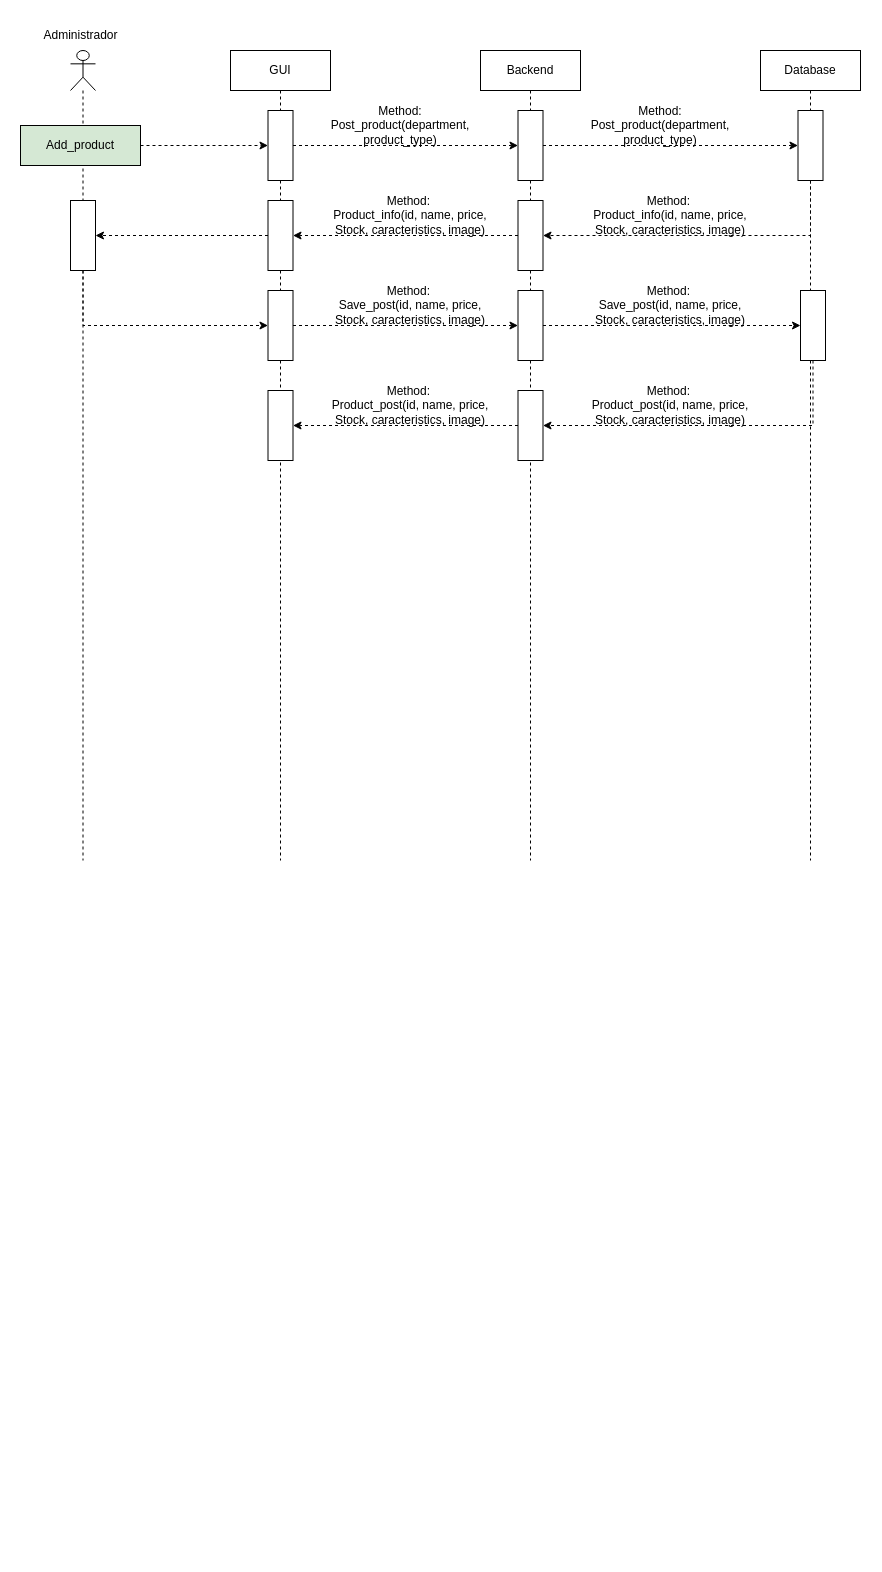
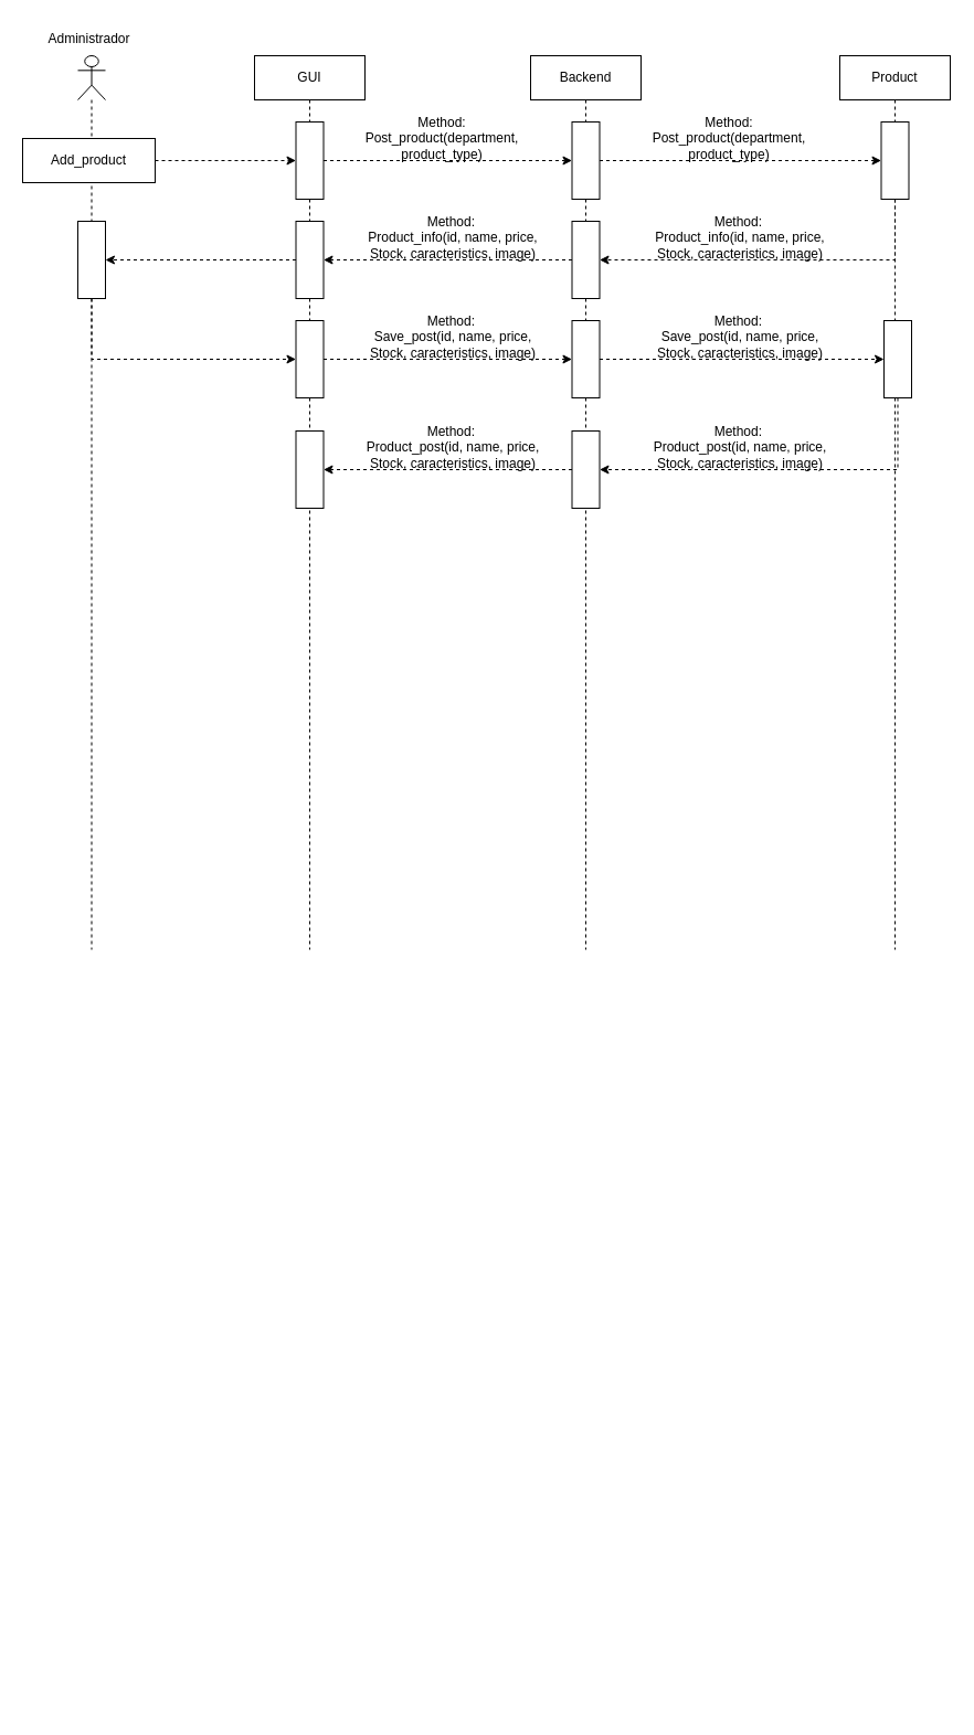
  <mxCell id="0" />
  <mxCell id="1" parent="0" />
  <mxCell id="2" value="Administrador" style="text;html=1;align=center;verticalAlign=middle;resizable=0;points=[];autosize=1;strokeColor=none;fillColor=none;labelBackgroundColor=none;" parent="1" vertex="1"><mxGeometry x="30" y="20" width="100" height="30" as="geometry" /></mxCell>
  <mxCell id="3" value="" style="endArrow=classic;html=1;rounded=0;exitX=1;exitY=0.5;exitDx=0;exitDy=0;labelBackgroundColor=none;fontColor=default;dashed=1;" parent="1" source="20" target="8" edge="1"><mxGeometry width="50" height="50" relative="1" as="geometry"><mxPoint x="570" y="645" as="sourcePoint" /><mxPoint x="220" y="150" as="targetPoint" /></mxGeometry></mxCell>
  <mxCell id="4" style="edgeStyle=orthogonalEdgeStyle;rounded=0;orthogonalLoop=1;jettySize=auto;html=1;exitX=0.5;exitY=1;exitDx=0;exitDy=0;labelBackgroundColor=none;fontColor=default;" parent="1" edge="1"><mxGeometry relative="1" as="geometry"><mxPoint x="110" y="1550" as="sourcePoint" /><mxPoint x="110" y="1550" as="targetPoint" /></mxGeometry></mxCell>
  <mxCell id="5" value="" style="shape=umlLifeline;perimeter=lifelinePerimeter;whiteSpace=wrap;html=1;container=1;dropTarget=0;collapsible=0;recursiveResize=0;outlineConnect=0;portConstraint=eastwest;newEdgeStyle={&quot;curved&quot;:0,&quot;rounded&quot;:0};participant=umlActor;" parent="1" vertex="1"><mxGeometry x="70" y="50" width="25" height="810" as="geometry" /></mxCell>
  <mxCell id="6" value="" style="html=1;points=[[0,0,0,0,5],[0,1,0,0,-5],[1,0,0,0,5],[1,1,0,0,-5]];perimeter=orthogonalPerimeter;outlineConnect=0;targetShapes=umlLifeline;portConstraint=eastwest;newEdgeStyle={&quot;curved&quot;:0,&quot;rounded&quot;:0};" vertex="1" parent="5"><mxGeometry y="150" width="25" height="70" as="geometry" /></mxCell>
  <mxCell id="7" value="GUI" style="shape=umlLifeline;perimeter=lifelinePerimeter;whiteSpace=wrap;html=1;container=1;dropTarget=0;collapsible=0;recursiveResize=0;outlineConnect=0;portConstraint=eastwest;newEdgeStyle={&quot;curved&quot;:0,&quot;rounded&quot;:0};" parent="1" vertex="1"><mxGeometry x="230" y="50" width="100" height="810" as="geometry" /></mxCell>
  <mxCell id="8" value="" style="html=1;points=[[0,0,0,0,5],[0,1,0,0,-5],[1,0,0,0,5],[1,1,0,0,-5]];perimeter=orthogonalPerimeter;outlineConnect=0;targetShapes=umlLifeline;portConstraint=eastwest;newEdgeStyle={&quot;curved&quot;:0,&quot;rounded&quot;:0};" parent="7" vertex="1"><mxGeometry x="37.5" y="60" width="25" height="70" as="geometry" /></mxCell>
  <mxCell id="9" value="" style="html=1;points=[[0,0,0,0,5],[0,1,0,0,-5],[1,0,0,0,5],[1,1,0,0,-5]];perimeter=orthogonalPerimeter;outlineConnect=0;targetShapes=umlLifeline;portConstraint=eastwest;newEdgeStyle={&quot;curved&quot;:0,&quot;rounded&quot;:0};" parent="7" vertex="1"><mxGeometry x="37.5" y="150" width="25" height="70" as="geometry" /></mxCell>
  <mxCell id="10" value="" style="html=1;points=[[0,0,0,0,5],[0,1,0,0,-5],[1,0,0,0,5],[1,1,0,0,-5]];perimeter=orthogonalPerimeter;outlineConnect=0;targetShapes=umlLifeline;portConstraint=eastwest;newEdgeStyle={&quot;curved&quot;:0,&quot;rounded&quot;:0};" vertex="1" parent="7"><mxGeometry x="37.5" y="240" width="25" height="70" as="geometry" /></mxCell>
  <mxCell id="11" value="" style="html=1;points=[[0,0,0,0,5],[0,1,0,0,-5],[1,0,0,0,5],[1,1,0,0,-5]];perimeter=orthogonalPerimeter;outlineConnect=0;targetShapes=umlLifeline;portConstraint=eastwest;newEdgeStyle={&quot;curved&quot;:0,&quot;rounded&quot;:0};" vertex="1" parent="7"><mxGeometry x="37.5" y="340" width="25" height="70" as="geometry" /></mxCell>
  <mxCell id="12" value="Backend" style="shape=umlLifeline;perimeter=lifelinePerimeter;whiteSpace=wrap;html=1;container=1;dropTarget=0;collapsible=0;recursiveResize=0;outlineConnect=0;portConstraint=eastwest;newEdgeStyle={&quot;curved&quot;:0,&quot;rounded&quot;:0};" parent="1" vertex="1"><mxGeometry x="480" y="50" width="100" height="810" as="geometry" /></mxCell>
  <mxCell id="13" value="" style="html=1;points=[[0,0,0,0,5],[0,1,0,0,-5],[1,0,0,0,5],[1,1,0,0,-5]];perimeter=orthogonalPerimeter;outlineConnect=0;targetShapes=umlLifeline;portConstraint=eastwest;newEdgeStyle={&quot;curved&quot;:0,&quot;rounded&quot;:0};" parent="12" vertex="1"><mxGeometry x="37.5" y="60" width="25" height="70" as="geometry" /></mxCell>
  <mxCell id="14" value="" style="html=1;points=[[0,0,0,0,5],[0,1,0,0,-5],[1,0,0,0,5],[1,1,0,0,-5]];perimeter=orthogonalPerimeter;outlineConnect=0;targetShapes=umlLifeline;portConstraint=eastwest;newEdgeStyle={&quot;curved&quot;:0,&quot;rounded&quot;:0};" parent="12" vertex="1"><mxGeometry x="37.5" y="150" width="25" height="70" as="geometry" /></mxCell>
  <mxCell id="15" value="" style="html=1;points=[[0,0,0,0,5],[0,1,0,0,-5],[1,0,0,0,5],[1,1,0,0,-5]];perimeter=orthogonalPerimeter;outlineConnect=0;targetShapes=umlLifeline;portConstraint=eastwest;newEdgeStyle={&quot;curved&quot;:0,&quot;rounded&quot;:0};" vertex="1" parent="12"><mxGeometry x="37.5" y="240" width="25" height="70" as="geometry" /></mxCell>
  <mxCell id="16" value="" style="html=1;points=[[0,0,0,0,5],[0,1,0,0,-5],[1,0,0,0,5],[1,1,0,0,-5]];perimeter=orthogonalPerimeter;outlineConnect=0;targetShapes=umlLifeline;portConstraint=eastwest;newEdgeStyle={&quot;curved&quot;:0,&quot;rounded&quot;:0};" vertex="1" parent="12"><mxGeometry x="37.5" y="340" width="25" height="70" as="geometry" /></mxCell>
- <mxCell id="17" value="Database" style="shape=umlLifeline;perimeter=lifelinePerimeter;whiteSpace=wrap;html=1;container=1;dropTarget=0;collapsible=0;recursiveResize=0;outlineConnect=0;portConstraint=eastwest;newEdgeStyle={&quot;curved&quot;:0,&quot;rounded&quot;:0};" parent="1" vertex="1"><mxGeometry x="760" y="50" width="100" height="810" as="geometry" /></mxCell>
+ <mxCell id="17" value="Product" style="shape=umlLifeline;perimeter=lifelinePerimeter;whiteSpace=wrap;html=1;container=1;dropTarget=0;collapsible=0;recursiveResize=0;outlineConnect=0;portConstraint=eastwest;newEdgeStyle={&quot;curved&quot;:0,&quot;rounded&quot;:0};" parent="1" vertex="1"><mxGeometry x="760" y="50" width="100" height="810" as="geometry" /></mxCell>
  <mxCell id="18" value="" style="html=1;points=[[0,0,0,0,5],[0,1,0,0,-5],[1,0,0,0,5],[1,1,0,0,-5]];perimeter=orthogonalPerimeter;outlineConnect=0;targetShapes=umlLifeline;portConstraint=eastwest;newEdgeStyle={&quot;curved&quot;:0,&quot;rounded&quot;:0};" parent="17" vertex="1"><mxGeometry x="37.5" y="60" width="25" height="70" as="geometry" /></mxCell>
  <mxCell id="19" value="" style="html=1;points=[[0,0,0,0,5],[0,1,0,0,-5],[1,0,0,0,5],[1,1,0,0,-5]];perimeter=orthogonalPerimeter;outlineConnect=0;targetShapes=umlLifeline;portConstraint=eastwest;newEdgeStyle={&quot;curved&quot;:0,&quot;rounded&quot;:0};" vertex="1" parent="17"><mxGeometry x="40" y="240" width="25" height="70" as="geometry" /></mxCell>
- <mxCell id="20" value="Add_product" style="whiteSpace=wrap;html=1;labelBackgroundColor=none;fillColor=#d5e8d4;" parent="1" vertex="1"><mxGeometry x="20" y="125" width="120" height="40" as="geometry" /></mxCell>
+ <mxCell id="20" value="Add_product" style="whiteSpace=wrap;html=1;labelBackgroundColor=none;" parent="1" vertex="1"><mxGeometry x="20" y="125" width="120" height="40" as="geometry" /></mxCell>
  <mxCell id="21" style="edgeStyle=orthogonalEdgeStyle;rounded=0;orthogonalLoop=1;jettySize=auto;html=1;curved=0;dashed=1;" parent="1" source="8" target="13" edge="1"><mxGeometry relative="1" as="geometry" /></mxCell>
  <mxCell id="22" value="Method:&lt;div&gt;Post_product(department, product_type)&lt;/div&gt;" style="text;html=1;align=center;verticalAlign=middle;whiteSpace=wrap;rounded=0;" parent="1" vertex="1"><mxGeometry x="370" y="110" width="60" height="30" as="geometry" /></mxCell>
  <mxCell id="23" style="edgeStyle=orthogonalEdgeStyle;rounded=0;orthogonalLoop=1;jettySize=auto;html=1;curved=0;dashed=1;" parent="1" source="13" target="18" edge="1"><mxGeometry relative="1" as="geometry" /></mxCell>
  <mxCell id="24" style="edgeStyle=orthogonalEdgeStyle;rounded=0;orthogonalLoop=1;jettySize=auto;html=1;curved=0;dashed=1;" parent="1" source="18" target="14" edge="1"><mxGeometry relative="1" as="geometry"><Array as="points"><mxPoint x="810" y="235" /></Array></mxGeometry></mxCell>
  <mxCell id="25" value="&lt;div&gt;Method:&amp;nbsp;&lt;/div&gt;&lt;div&gt;Product_info(id, name, price, Stock, caracteristics, image)&lt;/div&gt;" style="text;html=1;align=center;verticalAlign=middle;whiteSpace=wrap;rounded=0;" parent="1" vertex="1"><mxGeometry x="580" y="200" width="180" height="30" as="geometry" /></mxCell>
  <mxCell id="26" style="edgeStyle=orthogonalEdgeStyle;rounded=0;orthogonalLoop=1;jettySize=auto;html=1;curved=0;dashed=1;" parent="1" source="14" target="9" edge="1"><mxGeometry relative="1" as="geometry" /></mxCell>
  <mxCell id="27" value="Method:&lt;div&gt;Post_product(department, product_type)&lt;/div&gt;" style="text;html=1;align=center;verticalAlign=middle;whiteSpace=wrap;rounded=0;" vertex="1" parent="1"><mxGeometry x="630" y="110" width="60" height="30" as="geometry" /></mxCell>
  <mxCell id="28" value="&lt;div&gt;Method:&amp;nbsp;&lt;/div&gt;&lt;div&gt;Product_info(id, name, price, Stock, caracteristics, image)&lt;/div&gt;" style="text;html=1;align=center;verticalAlign=middle;whiteSpace=wrap;rounded=0;" vertex="1" parent="1"><mxGeometry x="320" y="200" width="180" height="30" as="geometry" /></mxCell>
  <mxCell id="29" style="edgeStyle=orthogonalEdgeStyle;rounded=0;orthogonalLoop=1;jettySize=auto;html=1;curved=0;dashed=1;" edge="1" parent="1" source="9" target="6"><mxGeometry relative="1" as="geometry" /></mxCell>
  <mxCell id="30" style="edgeStyle=orthogonalEdgeStyle;rounded=0;orthogonalLoop=1;jettySize=auto;html=1;curved=0;dashed=1;" edge="1" parent="1" source="6" target="10"><mxGeometry relative="1" as="geometry"><Array as="points"><mxPoint x="83" y="325" /></Array></mxGeometry></mxCell>
  <mxCell id="31" style="edgeStyle=orthogonalEdgeStyle;rounded=0;orthogonalLoop=1;jettySize=auto;html=1;curved=0;dashed=1;" edge="1" parent="1" source="10" target="15"><mxGeometry relative="1" as="geometry" /></mxCell>
  <mxCell id="32" style="edgeStyle=orthogonalEdgeStyle;rounded=0;orthogonalLoop=1;jettySize=auto;html=1;curved=0;dashed=1;" edge="1" parent="1" source="15" target="19"><mxGeometry relative="1" as="geometry" /></mxCell>
  <mxCell id="33" style="edgeStyle=orthogonalEdgeStyle;rounded=0;orthogonalLoop=1;jettySize=auto;html=1;curved=0;dashed=1;" edge="1" parent="1" source="19" target="16"><mxGeometry relative="1" as="geometry"><Array as="points"><mxPoint x="813" y="425" /></Array></mxGeometry></mxCell>
  <mxCell id="34" style="edgeStyle=orthogonalEdgeStyle;rounded=0;orthogonalLoop=1;jettySize=auto;html=1;curved=0;dashed=1;" edge="1" parent="1" source="16" target="11"><mxGeometry relative="1" as="geometry" /></mxCell>
  <mxCell id="35" value="&lt;div&gt;Method:&amp;nbsp;&lt;/div&gt;&lt;div&gt;Save_post(id, name, price, Stock, caracteristics, image)&lt;/div&gt;" style="text;html=1;align=center;verticalAlign=middle;whiteSpace=wrap;rounded=0;" vertex="1" parent="1"><mxGeometry x="320" y="290" width="180" height="30" as="geometry" /></mxCell>
  <mxCell id="36" value="&lt;div&gt;Method:&amp;nbsp;&lt;/div&gt;&lt;div&gt;Save_post(id, name, price, Stock, caracteristics, image)&lt;/div&gt;" style="text;html=1;align=center;verticalAlign=middle;whiteSpace=wrap;rounded=0;" vertex="1" parent="1"><mxGeometry x="580" y="290" width="180" height="30" as="geometry" /></mxCell>
  <mxCell id="37" value="&lt;div&gt;Method:&amp;nbsp;&lt;/div&gt;&lt;div&gt;Product_post(id, name, price, Stock, caracteristics, image)&lt;/div&gt;" style="text;html=1;align=center;verticalAlign=middle;whiteSpace=wrap;rounded=0;" vertex="1" parent="1"><mxGeometry x="580" y="390" width="180" height="30" as="geometry" /></mxCell>
  <mxCell id="38" value="&lt;div&gt;Method:&amp;nbsp;&lt;/div&gt;&lt;div&gt;Product_post(id, name, price, Stock, caracteristics, image)&lt;/div&gt;" style="text;html=1;align=center;verticalAlign=middle;whiteSpace=wrap;rounded=0;" vertex="1" parent="1"><mxGeometry x="320" y="390" width="180" height="30" as="geometry" /></mxCell>
